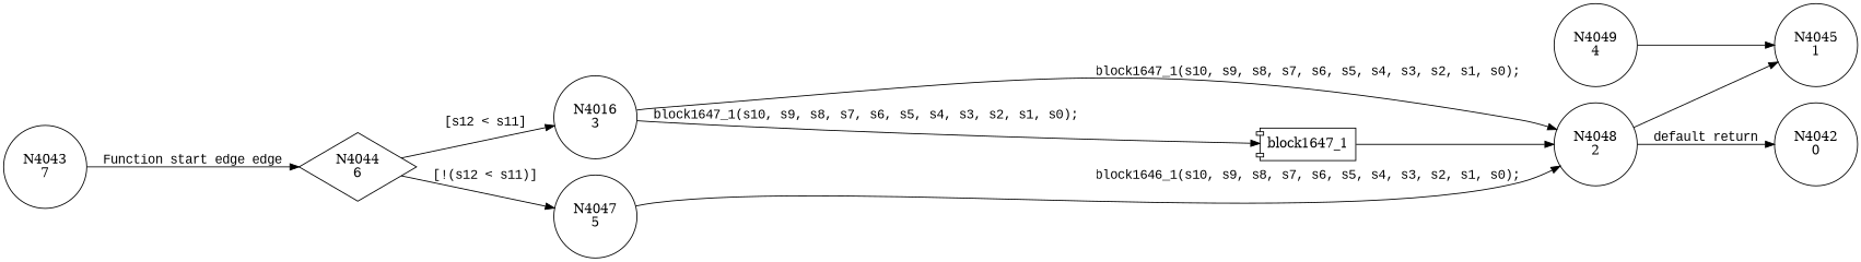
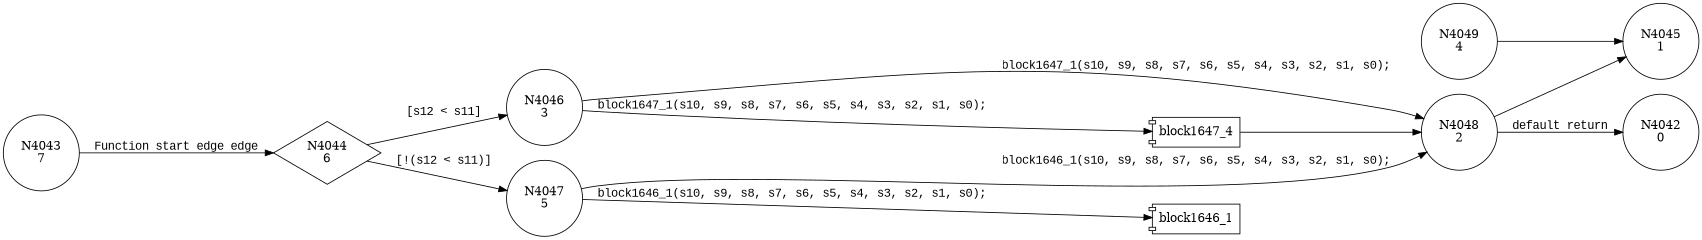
  digraph {
    rankdir=LR
    node [shape=circle]
    edge [fontname="Courier New"]
    n1 [label="N4044\n6" shape=diamond]
-   n2 [label="N4016\n3"]
+   n2 [label="N4046\n3"]
    n3 [label="N4047\n5"]
    n4 [label="N4048\n2"]
-   n5 [label=block1647_1 shape=component]
+   n5 [label=block1647_4 shape=component]
+   n6 [label=block1646_1 shape=component]
    n7 [label="N4045\n1"]
    n8 [label="N4042\n0"]
    n9 [label="N4049\n4"]
    n10 [label="N4043\n7"]
    n1 -> n2 [label="[s12 < s11]"]
    n1 -> n3 [label="[!(s12 < s11)]"]
    n2 -> n4 [label="block1647_1(s10, s9, s8, s7, s6, s5, s4, s3, s2, s1, s0);"]
    n2 -> n5 [label="block1647_1(s10, s9, s8, s7, s6, s5, s4, s3, s2, s1, s0);"]
    n3 -> n4 [label="block1646_1(s10, s9, s8, s7, s6, s5, s4, s3, s2, s1, s0);"]
+   n3 -> n6 [label="block1646_1(s10, s9, s8, s7, s6, s5, s4, s3, s2, s1, s0);"]
    n4 -> n7
    n4 -> n8 [label="default return"]
    n5 -> n4
    n9 -> n7
    n10 -> n1 [label="Function start edge edge"]
  }
